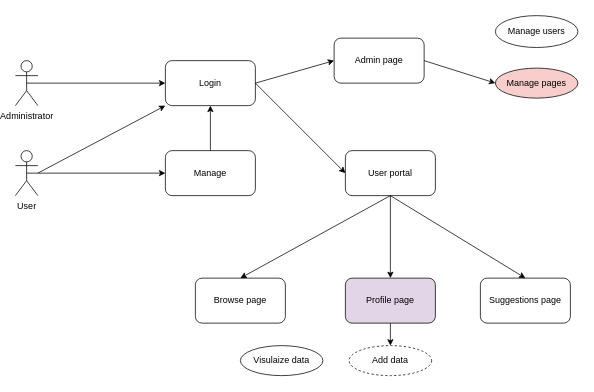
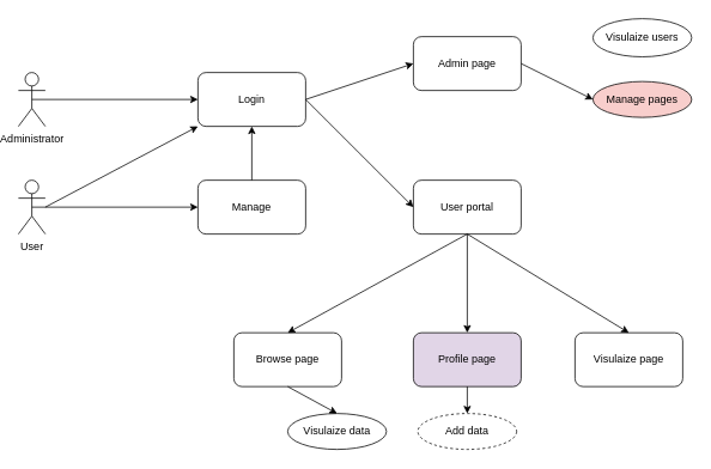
  <mxCell id="0" />
  <mxCell id="1" parent="0" />
  <mxCell id="2" value="User" style="shape=umlActor;verticalLabelPosition=bottom;verticalAlign=top;html=1;outlineConnect=0;" vertex="1" parent="1"><mxGeometry x="20" y="200" width="30" height="60" as="geometry" /></mxCell>
  <mxCell id="3" value="Administrator" style="shape=umlActor;verticalLabelPosition=bottom;verticalAlign=top;html=1;outlineConnect=0;" vertex="1" parent="1"><mxGeometry x="20" y="80" width="30" height="60" as="geometry" /></mxCell>
  <mxCell id="4" value="Login" style="rounded=1;whiteSpace=wrap;html=1;" vertex="1" parent="1"><mxGeometry x="220" y="80" width="120" height="60" as="geometry" /></mxCell>
  <mxCell id="5" value="Manage" style="rounded=1;whiteSpace=wrap;html=1;" vertex="1" parent="1"><mxGeometry x="220" y="200" width="120" height="60" as="geometry" /></mxCell>
  <mxCell id="6" value="" style="endArrow=classic;html=1;rounded=0;entryX=0;entryY=0.5;entryDx=0;entryDy=0;exitX=0.5;exitY=0.5;exitDx=0;exitDy=0;exitPerimeter=0;" edge="1" parent="1" source="3" target="4"><mxGeometry width="50" height="50" relative="1" as="geometry"><mxPoint x="70" y="30" as="sourcePoint" /><mxPoint x="300" y="130" as="targetPoint" /></mxGeometry></mxCell>
  <mxCell id="7" value="" style="endArrow=classic;html=1;rounded=0;exitX=0.5;exitY=0.5;exitDx=0;exitDy=0;exitPerimeter=0;entryX=0;entryY=0.5;entryDx=0;entryDy=0;" edge="1" parent="1" source="2" target="5"><mxGeometry width="50" height="50" relative="1" as="geometry"><mxPoint x="250" y="180" as="sourcePoint" /><mxPoint x="300" y="130" as="targetPoint" /></mxGeometry></mxCell>
  <mxCell id="8" value="" style="endArrow=classic;html=1;rounded=0;exitX=0.5;exitY=0;exitDx=0;exitDy=0;entryX=0.5;entryY=1;entryDx=0;entryDy=0;" edge="1" parent="1" source="5" target="4"><mxGeometry width="50" height="50" relative="1" as="geometry"><mxPoint x="250" y="180" as="sourcePoint" /><mxPoint x="300" y="130" as="targetPoint" /></mxGeometry></mxCell>
- <mxCell id="9" value="Admin page" style="rounded=1;whiteSpace=wrap;html=1;" vertex="1" parent="1"><mxGeometry x="445" y="50" width="120" height="60" as="geometry" /></mxCell>
+ <mxCell id="9" value="Admin page" style="rounded=1;whiteSpace=wrap;html=1;" vertex="1" parent="1"><mxGeometry x="460" y="40" width="120" height="60" as="geometry" /></mxCell>
  <mxCell id="10" value="User portal" style="rounded=1;whiteSpace=wrap;html=1;" vertex="1" parent="1"><mxGeometry x="460" y="200" width="120" height="60" as="geometry" /></mxCell>
  <mxCell id="11" value="" style="endArrow=classic;html=1;rounded=0;entryX=0;entryY=0.5;entryDx=0;entryDy=0;exitX=1;exitY=0.5;exitDx=0;exitDy=0;" edge="1" parent="1" source="4" target="9"><mxGeometry width="50" height="50" relative="1" as="geometry"><mxPoint x="250" y="180" as="sourcePoint" /><mxPoint x="300" y="130" as="targetPoint" /></mxGeometry></mxCell>
  <mxCell id="12" value="" style="endArrow=classic;html=1;rounded=0;entryX=0;entryY=0.5;entryDx=0;entryDy=0;exitX=1;exitY=0.5;exitDx=0;exitDy=0;" edge="1" parent="1" source="4" target="10"><mxGeometry width="50" height="50" relative="1" as="geometry"><mxPoint x="250" y="180" as="sourcePoint" /><mxPoint x="300" y="130" as="targetPoint" /></mxGeometry></mxCell>
  <mxCell id="13" value="" style="endArrow=classic;html=1;rounded=0;entryX=0;entryY=1;entryDx=0;entryDy=0;" edge="1" parent="1" target="4"><mxGeometry width="50" height="50" relative="1" as="geometry"><mxPoint x="50" y="230" as="sourcePoint" /><mxPoint x="300" y="130" as="targetPoint" /></mxGeometry></mxCell>
- <mxCell id="14" value="Manage users" style="ellipse;whiteSpace=wrap;html=1;" vertex="1" parent="1"><mxGeometry x="660" y="20" width="110" height="42.5" as="geometry" /></mxCell>
+ <mxCell id="14" value="Visulaize users" style="ellipse;whiteSpace=wrap;html=1;" vertex="1" parent="1"><mxGeometry x="660" y="20" width="110" height="42.5" as="geometry" /></mxCell>
  <mxCell id="15" value="Add data" style="ellipse;whiteSpace=wrap;html=1;dashed=1;" vertex="1" parent="1"><mxGeometry x="465" y="460" width="110" height="40" as="geometry" /></mxCell>
  <mxCell id="16" value="Browse page" style="rounded=1;whiteSpace=wrap;html=1;" vertex="1" parent="1"><mxGeometry x="260" y="370" width="120" height="60" as="geometry" /></mxCell>
  <mxCell id="17" value="Profile page" style="rounded=1;whiteSpace=wrap;html=1;fillColor=#e1d5e7;" vertex="1" parent="1"><mxGeometry x="460" y="370" width="120" height="60" as="geometry" /></mxCell>
- <mxCell id="18" value="Suggestions page" style="rounded=1;whiteSpace=wrap;html=1;" vertex="1" parent="1"><mxGeometry x="640" y="370" width="120" height="60" as="geometry" /></mxCell>
+ <mxCell id="18" value="Visulaize page" style="rounded=1;whiteSpace=wrap;html=1;" vertex="1" parent="1"><mxGeometry x="640" y="370" width="120" height="60" as="geometry" /></mxCell>
  <mxCell id="19" value="" style="endArrow=classic;html=1;rounded=0;exitX=0.5;exitY=1;exitDx=0;exitDy=0;" edge="1" parent="1" source="10" target="17"><mxGeometry width="50" height="50" relative="1" as="geometry"><mxPoint x="590" y="380" as="sourcePoint" /><mxPoint x="640" y="330" as="targetPoint" /></mxGeometry></mxCell>
  <mxCell id="20" value="Visulaize data" style="ellipse;whiteSpace=wrap;html=1;" vertex="1" parent="1"><mxGeometry x="320" y="460" width="110" height="40" as="geometry" /></mxCell>
+ <mxCell id="21" value="" style="endArrow=classic;html=1;rounded=0;exitX=0.5;exitY=1;exitDx=0;exitDy=0;entryX=0.5;entryY=0;entryDx=0;entryDy=0;" edge="1" parent="1" source="16" target="20"><mxGeometry width="50" height="50" relative="1" as="geometry"><mxPoint x="590" y="300" as="sourcePoint" /><mxPoint x="640" y="250" as="targetPoint" /></mxGeometry></mxCell>
  <mxCell id="22" value="" style="endArrow=classic;html=1;rounded=0;exitX=0.5;exitY=1;exitDx=0;exitDy=0;entryX=0.5;entryY=0;entryDx=0;entryDy=0;" edge="1" parent="1" source="10" target="16"><mxGeometry width="50" height="50" relative="1" as="geometry"><mxPoint x="590" y="300" as="sourcePoint" /><mxPoint x="640" y="250" as="targetPoint" /></mxGeometry></mxCell>
  <mxCell id="23" value="" style="endArrow=classic;html=1;rounded=0;exitX=0.5;exitY=1;exitDx=0;exitDy=0;entryX=0.5;entryY=0;entryDx=0;entryDy=0;" edge="1" parent="1" source="10" target="18"><mxGeometry width="50" height="50" relative="1" as="geometry"><mxPoint x="590" y="300" as="sourcePoint" /><mxPoint x="640" y="250" as="targetPoint" /></mxGeometry></mxCell>
  <mxCell id="24" value="" style="endArrow=classic;html=1;rounded=0;exitX=0.5;exitY=1;exitDx=0;exitDy=0;entryX=0.5;entryY=0;entryDx=0;entryDy=0;" edge="1" parent="1" source="17" target="15"><mxGeometry width="50" height="50" relative="1" as="geometry"><mxPoint x="590" y="300" as="sourcePoint" /><mxPoint x="640" y="250" as="targetPoint" /></mxGeometry></mxCell>
  <mxCell id="25" value="Manage pages" style="ellipse;whiteSpace=wrap;html=1;fillColor=#f8cecc;" vertex="1" parent="1"><mxGeometry x="660" y="90" width="110" height="40" as="geometry" /></mxCell>
  <mxCell id="26" value="" style="endArrow=classic;html=1;rounded=0;exitX=1;exitY=0.5;exitDx=0;exitDy=0;entryX=0;entryY=0.5;entryDx=0;entryDy=0;" edge="1" parent="1" source="9" target="25"><mxGeometry width="50" height="50" relative="1" as="geometry"><mxPoint x="590" y="300" as="sourcePoint" /><mxPoint x="640" y="250" as="targetPoint" /></mxGeometry></mxCell>
